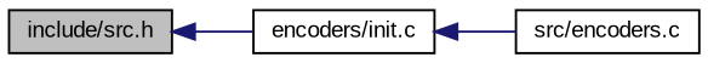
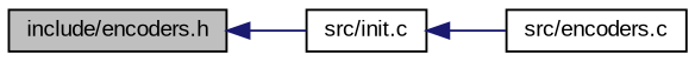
  digraph {
    fontname="Liberation Sans"
    rankdir=LR
    node [color=black fillcolor=white fontname="Liberation Sans" fontsize=10 shape=record style=filled]
    edge [color=midnightblue dir=back fontname="Liberation Sans" fontsize=10 labelfontname=Helvetica labelfontsize=10 style=solid]
-   n1 [fillcolor=grey75 fontcolor=black height=0.2 label="include/src.h" width=0.4]
-   n2 [height=0.2 label="encoders/init.c" width=0.4]
+   n1 [fillcolor=grey75 fontcolor=black height=0.2 label="include/encoders.h" width=0.4]
+   n2 [height=0.2 label="src/init.c" width=0.4]
    n3 [height=0.2 label="src/encoders.c" width=0.4]
    n1 -> n2
    n2 -> n3
  }
